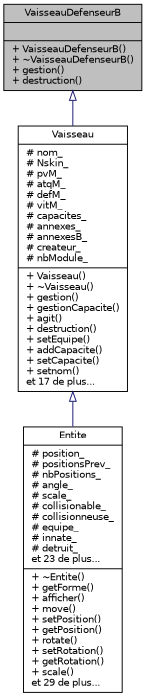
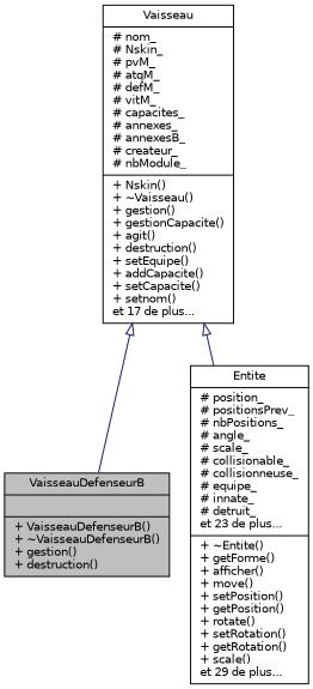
  digraph {
    node [color=black fillcolor=white fontname=Helvetica fontsize=10 shape=record style=filled]
    edge [arrowtail=onormal color=midnightblue dir=back fontname=Helvetica fontsize=10 labelfontname=Helvetica labelfontsize=10 style=solid]
    n1 [fillcolor=grey75 fontcolor=black height=0.2 label="{VaisseauDefenseurB\n||+ VaisseauDefenseurB()\l+ ~VaisseauDefenseurB()\l+ gestion()\l+ destruction()\l}" width=0.4]
-   n2 [height=0.2 label="{Vaisseau\n|# nom_\l# Nskin_\l# pvM_\l# atqM_\l# defM_\l# vitM_\l# capacites_\l# annexes_\l# annexesB_\l# createur_\l# nbModule_\l|+ Vaisseau()\l+ ~Vaisseau()\l+ gestion()\l+ gestionCapacite()\l+ agit()\l+ destruction()\l+ setEquipe()\l+ addCapacite()\l+ setCapacite()\l+ setnom()\let 17 de plus...\l}" width=0.4]
+   n2 [height=0.2 label="{Vaisseau\n|# nom_\l# Nskin_\l# pvM_\l# atqM_\l# defM_\l# vitM_\l# capacites_\l# annexes_\l# annexesB_\l# createur_\l# nbModule_\l|+ Nskin()\l+ ~Vaisseau()\l+ gestion()\l+ gestionCapacite()\l+ agit()\l+ destruction()\l+ setEquipe()\l+ addCapacite()\l+ setCapacite()\l+ setnom()\let 17 de plus...\l}" width=0.4]
    n3 [height=0.2 label="{Entite\n|# position_\l# positionsPrev_\l# nbPositions_\l# angle_\l# scale_\l# collisionable_\l# collisionneuse_\l# equipe_\l# innate_\l# detruit_\let 23 de plus...\l|+ ~Entite()\l+ getForme()\l+ afficher()\l+ move()\l+ setPosition()\l+ getPosition()\l+ rotate()\l+ setRotation()\l+ getRotation()\l+ scale()\let 29 de plus...\l}" width=0.4]
-   n1 -> n2
+   n2 -> n1
    n2 -> n3
  }
